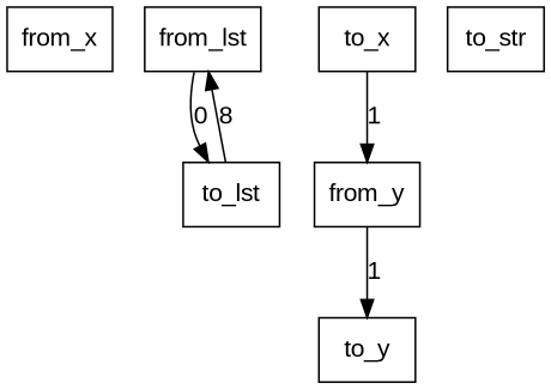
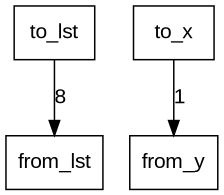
  digraph {
    fontname="Liberation Sans"
    rankdir=TB
    node [fillcolor=white fontname="Liberation Sans" shape=box style=filled]
    edge [fontname="Liberation Sans"]
-   n1 [label=<from_x>]
    n2 [label=<from_lst>]
    n3 [label=<to_lst>]
    n4 [label=<from_y>]
-   n5 [label=<to_y>]
    n6 [label=<to_x>]
-   n7 [label=<to_str>]
-   n2 -> n3 [label=0]
    n3 -> n2 [label=8]
-   n4 -> n5 [label=1]
    n6 -> n4 [label=1]
  }
